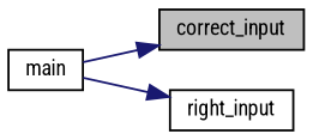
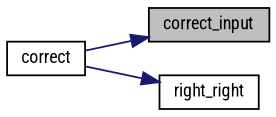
  digraph {
    fontname="Roboto Condensed"
    rankdir=RL
    node [color=black fillcolor=white fontname="Roboto Condensed" fontsize=10 shape=record style=filled]
    edge [color=midnightblue dir=back fontname="Roboto Condensed" fontsize=10 labelfontname=Helvetica labelfontsize=10 style=solid]
    n1 [fillcolor=grey75 fontcolor=black height=0.2 label=correct_input width=0.4]
-   n2 [height=0.2 label=main width=0.4]
-   n3 [height=0.2 label=right_input width=0.4]
+   n2 [height=0.2 label=correct width=0.4]
+   n3 [height=0.2 label=right_right width=0.4]
    n1 -> n2
    n3 -> n2
  }
